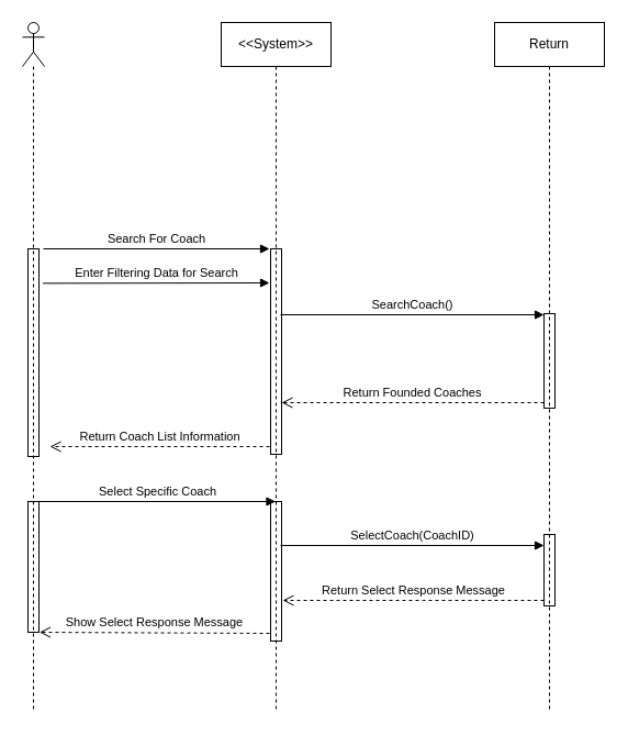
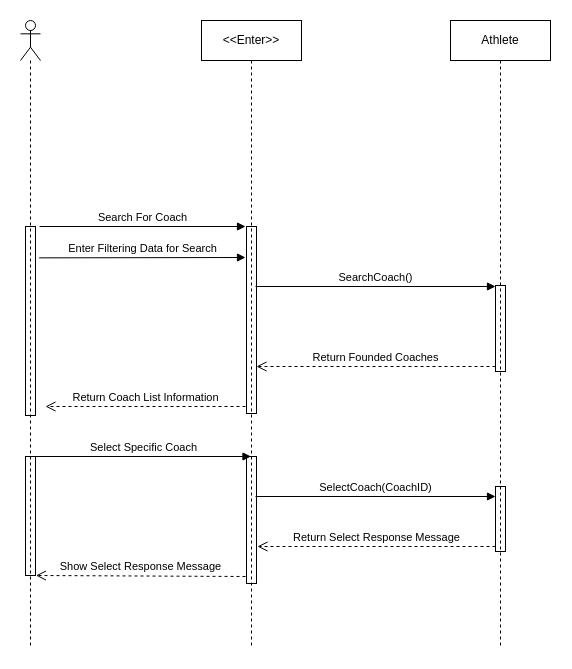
  <mxCell id="0" />
  <mxCell id="1" parent="0" />
  <mxCell id="2" value="" style="html=1;points=[];perimeter=orthogonalPerimeter;" vertex="1" parent="1"><mxGeometry x="495" y="285" width="10" height="86" as="geometry" /></mxCell>
  <mxCell id="3" value="" style="html=1;points=[];perimeter=orthogonalPerimeter;" vertex="1" parent="1"><mxGeometry x="495" y="486" width="10" height="65" as="geometry" /></mxCell>
  <mxCell id="4" value="" style="html=1;points=[];perimeter=orthogonalPerimeter;" vertex="1" parent="1"><mxGeometry x="246" y="226" width="10" height="187" as="geometry" /></mxCell>
  <mxCell id="5" value="SearchCoach()" style="html=1;verticalAlign=bottom;endArrow=block;" edge="1" parent="1"><mxGeometry width="80" relative="1" as="geometry"><mxPoint x="255" y="286" as="sourcePoint" /><mxPoint x="495" y="286" as="targetPoint" /></mxGeometry></mxCell>
  <mxCell id="6" value="" style="html=1;points=[];perimeter=orthogonalPerimeter;" vertex="1" parent="1"><mxGeometry x="246" y="456" width="10" height="127" as="geometry" /></mxCell>
  <mxCell id="7" value="SelectCoach(CoachID)" style="html=1;verticalAlign=bottom;endArrow=block;" edge="1" parent="1"><mxGeometry width="80" relative="1" as="geometry"><mxPoint x="255" y="496" as="sourcePoint" /><mxPoint x="495" y="496" as="targetPoint" /></mxGeometry></mxCell>
  <mxCell id="8" value="" style="html=1;points=[];perimeter=orthogonalPerimeter;" vertex="1" parent="1"><mxGeometry x="25" y="226" width="10" height="189" as="geometry" /></mxCell>
  <mxCell id="9" value="Search For Coach" style="html=1;verticalAlign=bottom;endArrow=block;" edge="1" parent="1"><mxGeometry width="80" relative="1" as="geometry"><mxPoint x="39" y="226" as="sourcePoint" /><mxPoint x="245" y="226" as="targetPoint" /></mxGeometry></mxCell>
  <mxCell id="10" value="" style="html=1;points=[];perimeter=orthogonalPerimeter;" vertex="1" parent="1"><mxGeometry x="25" y="456" width="10" height="119" as="geometry" /></mxCell>
  <mxCell id="11" value="Select Specific Coach" style="html=1;verticalAlign=bottom;endArrow=block;" edge="1" parent="1"><mxGeometry width="80" relative="1" as="geometry"><mxPoint x="35" y="456" as="sourcePoint" /><mxPoint x="250.5" y="456" as="targetPoint" /></mxGeometry></mxCell>
  <mxCell id="12" value="Enter Filtering Data for Search" style="html=1;verticalAlign=bottom;endArrow=block;exitX=1.36;exitY=0.166;exitDx=0;exitDy=0;exitPerimeter=0;" edge="1" parent="1" source="8"><mxGeometry width="80" relative="1" as="geometry"><mxPoint x="45" y="257" as="sourcePoint" /><mxPoint x="245" y="257" as="targetPoint" /></mxGeometry></mxCell>
  <mxCell id="13" value="Return Founded Coaches" style="html=1;verticalAlign=bottom;endArrow=open;dashed=1;endSize=8;" edge="1" parent="1" target="4"><mxGeometry relative="1" as="geometry"><mxPoint x="495" y="366" as="sourcePoint" /><mxPoint x="415" y="366" as="targetPoint" /></mxGeometry></mxCell>
  <mxCell id="14" value="Return Coach List Information" style="html=1;verticalAlign=bottom;endArrow=open;dashed=1;endSize=8;" edge="1" parent="1"><mxGeometry relative="1" as="geometry"><mxPoint x="245" y="406" as="sourcePoint" /><mxPoint x="45" y="406" as="targetPoint" /></mxGeometry></mxCell>
  <mxCell id="15" value="Return Select Response Message" style="html=1;verticalAlign=bottom;endArrow=open;dashed=1;endSize=8;" edge="1" parent="1" source="3"><mxGeometry relative="1" as="geometry"><mxPoint x="495" y="574" as="sourcePoint" /><mxPoint x="257" y="546" as="targetPoint" /><Array as="points"><mxPoint x="375" y="546" /></Array></mxGeometry></mxCell>
  <mxCell id="16" value="Show Select Response Message" style="html=1;verticalAlign=bottom;endArrow=open;dashed=1;endSize=8;entryX=1.04;entryY=1;entryDx=0;entryDy=0;entryPerimeter=0;" edge="1" parent="1" target="10"><mxGeometry relative="1" as="geometry"><mxPoint x="245" y="576" as="sourcePoint" /><mxPoint x="165" y="576" as="targetPoint" /></mxGeometry></mxCell>
- <mxCell id="17" value="&amp;lt;&amp;lt;System&amp;gt;&amp;gt;" style="shape=umlLifeline;perimeter=lifelinePerimeter;whiteSpace=wrap;html=1;container=1;collapsible=0;recursiveResize=0;outlineConnect=0;" vertex="1" parent="1"><mxGeometry x="201" y="20" width="100" height="627" as="geometry" /></mxCell>
- <mxCell id="18" value="Return" style="shape=umlLifeline;perimeter=lifelinePerimeter;whiteSpace=wrap;html=1;container=1;collapsible=0;recursiveResize=0;outlineConnect=0;" vertex="1" parent="1"><mxGeometry x="450" y="20" width="100" height="627" as="geometry" /></mxCell>
+ <mxCell id="17" value="&amp;lt;&amp;lt;Enter&amp;gt;&amp;gt;" style="shape=umlLifeline;perimeter=lifelinePerimeter;whiteSpace=wrap;html=1;container=1;collapsible=0;recursiveResize=0;outlineConnect=0;" vertex="1" parent="1"><mxGeometry x="201" y="20" width="100" height="627" as="geometry" /></mxCell>
+ <mxCell id="18" value="Athlete" style="shape=umlLifeline;perimeter=lifelinePerimeter;whiteSpace=wrap;html=1;container=1;collapsible=0;recursiveResize=0;outlineConnect=0;" vertex="1" parent="1"><mxGeometry x="450" y="20" width="100" height="627" as="geometry" /></mxCell>
  <mxCell id="19" value="" style="shape=umlLifeline;participant=umlActor;perimeter=lifelinePerimeter;whiteSpace=wrap;html=1;container=1;collapsible=0;recursiveResize=0;verticalAlign=top;spacingTop=36;labelBackgroundColor=#ffffff;outlineConnect=0;" vertex="1" parent="1"><mxGeometry x="20" y="20" width="20" height="626" as="geometry" /></mxCell>
